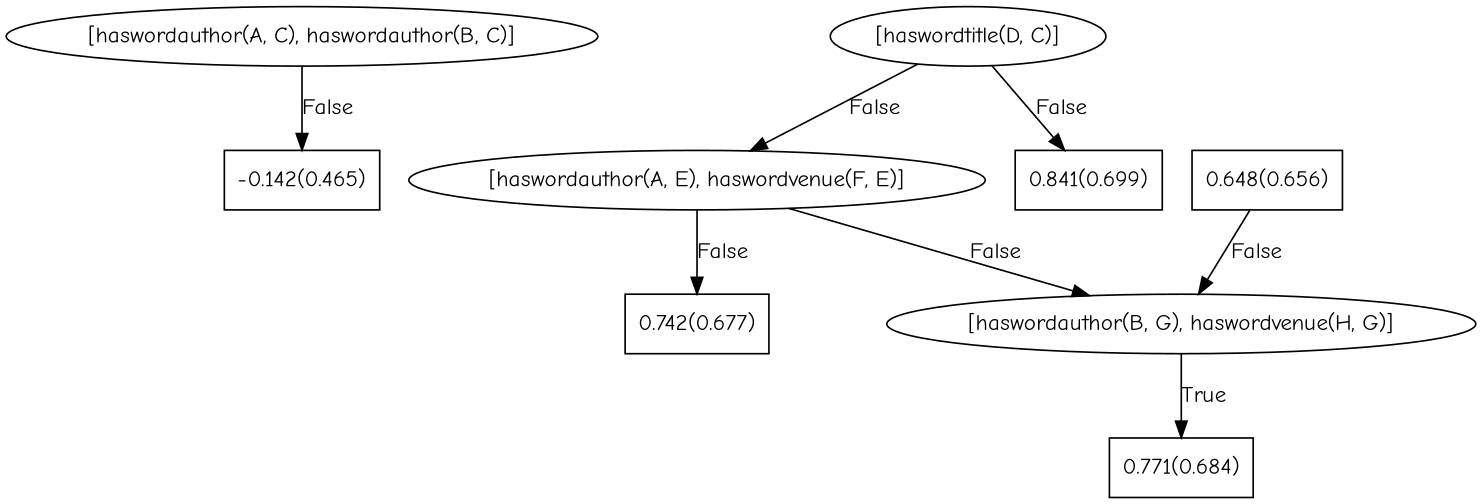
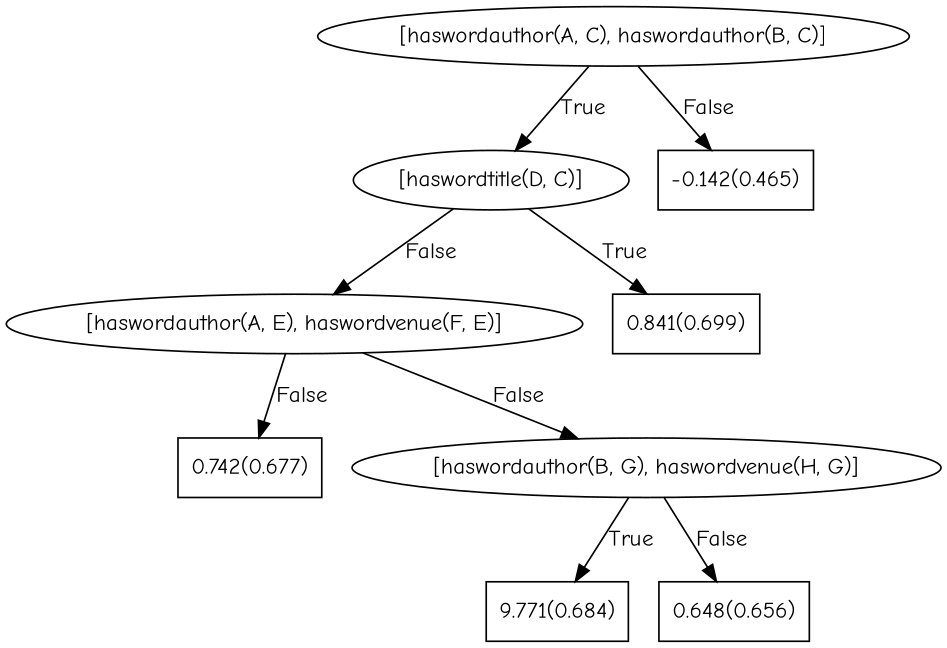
  digraph {
    fontname="Comic Neue"
    node [fontname="Comic Neue" shape=box]
    edge [fontname="Comic Neue"]
    n1 [label="[haswordauthor(A, C), haswordauthor(B, C)]" shape=""]
    n2 [label="[haswordtitle(D, C)]" shape=""]
    n3 [label="-0.142(0.465)"]
    n4 [label="[haswordauthor(A, E), haswordvenue(F, E)]" shape=""]
    n5 [label="0.841(0.699)"]
    n6 [label="0.742(0.677)"]
    n7 [label="[haswordauthor(B, G), haswordvenue(H, G)]" shape=""]
-   n8 [label="0.771(0.684)"]
+   n8 [label="9.771(0.684)"]
    n9 [label="0.648(0.656)"]
+   n1 -> n2 [label=True]
    n1 -> n3 [label=False]
    n2 -> n4 [label=False]
-   n2 -> n5 [label=False]
+   n2 -> n5 [label=True]
    n4 -> n6 [label=False]
    n4 -> n7 [label=False]
    n7 -> n8 [label=True]
-   n9 -> n7 [label=False]
+   n7 -> n9 [label=False]
  }
